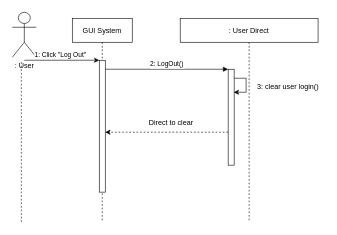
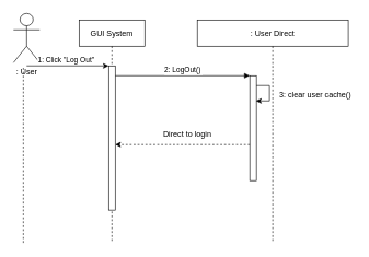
  <mxCell id="0" />
  <mxCell id="1" parent="0" />
  <mxCell id="2" value="GUI System" style="shape=umlLifeline;perimeter=lifelinePerimeter;container=1;collapsible=0;recursiveResize=0;rounded=0;shadow=0;strokeWidth=1;" vertex="1" parent="1"><mxGeometry x="120" y="30" width="100" height="340" as="geometry" /></mxCell>
  <mxCell id="3" value="" style="points=[];perimeter=orthogonalPerimeter;rounded=0;shadow=0;strokeWidth=1;" vertex="1" parent="2"><mxGeometry x="45" y="70" width="10" height="220" as="geometry" /></mxCell>
  <mxCell id="4" value=": User Direct" style="shape=umlLifeline;perimeter=lifelinePerimeter;container=1;collapsible=0;recursiveResize=0;rounded=0;shadow=0;strokeWidth=1;" vertex="1" parent="1"><mxGeometry x="300" y="30" width="230" height="340" as="geometry" /></mxCell>
  <mxCell id="5" value="" style="points=[];perimeter=orthogonalPerimeter;rounded=0;shadow=0;strokeWidth=1;" vertex="1" parent="4"><mxGeometry x="80" y="85" width="10" height="160" as="geometry" /></mxCell>
  <mxCell id="6" style="edgeStyle=orthogonalEdgeStyle;rounded=0;orthogonalLoop=1;jettySize=auto;html=1;entryX=0.933;entryY=0.24;entryDx=0;entryDy=0;entryPerimeter=0;" edge="1" parent="4" source="5" target="5"><mxGeometry relative="1" as="geometry"><Array as="points"><mxPoint x="110" y="100" /><mxPoint x="110" y="123" /></Array></mxGeometry></mxCell>
- <mxCell id="7" value="3: clear user login()" style="text;html=1;strokeColor=none;fillColor=none;align=center;verticalAlign=middle;whiteSpace=wrap;rounded=0;" vertex="1" parent="4"><mxGeometry x="120" y="100" width="120" height="30" as="geometry" /></mxCell>
+ <mxCell id="7" value="3: clear user cache()" style="text;html=1;strokeColor=none;fillColor=none;align=center;verticalAlign=middle;whiteSpace=wrap;rounded=0;" vertex="1" parent="4"><mxGeometry x="120" y="100" width="120" height="30" as="geometry" /></mxCell>
  <mxCell id="8" value="2: LogOut()" style="verticalAlign=bottom;endArrow=block;entryX=0;entryY=0;shadow=0;strokeWidth=1;" edge="1" parent="1" source="3" target="5"><mxGeometry relative="1" as="geometry"><mxPoint x="275" y="110" as="sourcePoint" /></mxGeometry></mxCell>
  <mxCell id="9" value=": User" style="shape=umlActor;verticalLabelPosition=bottom;verticalAlign=top;html=1;outlineConnect=0;" vertex="1" parent="1"><mxGeometry x="20" y="20" width="40" height="75" as="geometry" /></mxCell>
  <mxCell id="10" value="" style="endArrow=none;dashed=1;html=1;rounded=0;" edge="1" parent="1"><mxGeometry width="50" height="50" relative="1" as="geometry"><mxPoint x="35" y="370" as="sourcePoint" /><mxPoint x="35" y="100" as="targetPoint" /></mxGeometry></mxCell>
  <mxCell id="11" value="" style="endArrow=classic;html=1;rounded=0;" edge="1" parent="1" target="3"><mxGeometry width="50" height="50" relative="1" as="geometry"><mxPoint x="40" y="100" as="sourcePoint" /><mxPoint x="380" y="60" as="targetPoint" /></mxGeometry></mxCell>
  <mxCell id="12" value="1: Click &quot;Log Out&quot;" style="edgeLabel;html=1;align=center;verticalAlign=middle;resizable=0;points=[];" vertex="1" connectable="0" parent="11"><mxGeometry x="-0.354" y="1" relative="1" as="geometry"><mxPoint x="19" y="-9" as="offset" /></mxGeometry></mxCell>
  <mxCell id="13" style="edgeStyle=orthogonalEdgeStyle;rounded=0;orthogonalLoop=1;jettySize=auto;html=1;dashed=1;" edge="1" parent="1" source="5" target="3"><mxGeometry relative="1" as="geometry"><Array as="points"><mxPoint x="340" y="220" /><mxPoint x="340" y="220" /></Array></mxGeometry></mxCell>
- <mxCell id="14" value="Direct to clear" style="text;html=1;strokeColor=none;fillColor=none;align=center;verticalAlign=middle;whiteSpace=wrap;rounded=0;" vertex="1" parent="1"><mxGeometry x="220" y="190" width="130" height="30" as="geometry" /></mxCell>
+ <mxCell id="14" value="Direct to login" style="text;html=1;strokeColor=none;fillColor=none;align=center;verticalAlign=middle;whiteSpace=wrap;rounded=0;" vertex="1" parent="1"><mxGeometry x="220" y="190" width="130" height="30" as="geometry" /></mxCell>
